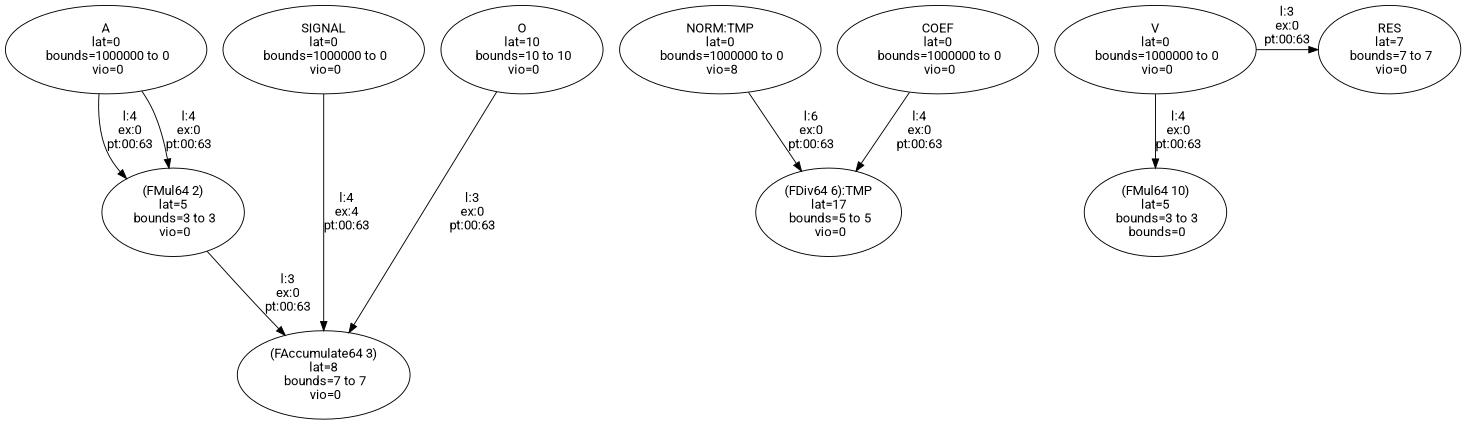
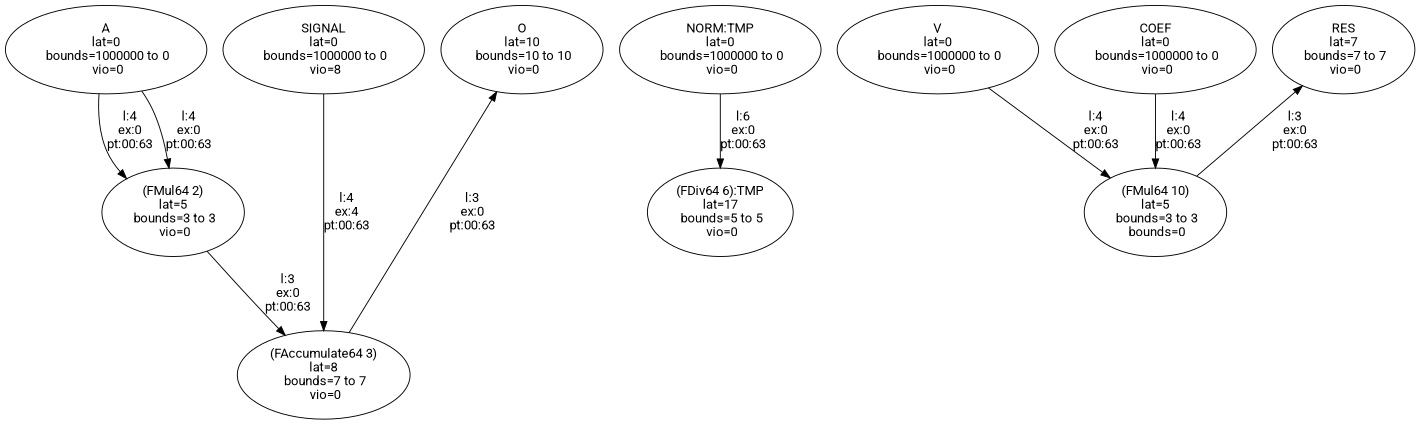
  digraph {
    fontname=Roboto
    newrank=true
    node [color=black fontname=Roboto]
    edge [color=black fontname=Roboto]
    n1 [label="A\n lat=0 \n bounds=1000000 to 0\n vio=0"]
-   n2 [label="SIGNAL\n lat=0 \n bounds=1000000 to 0\n vio=0"]
+   n2 [label="SIGNAL\n lat=0 \n bounds=1000000 to 0\n vio=8"]
    n3 [label="O\n lat=10 \n bounds=10 to 10\n vio=0"]
-   n4 [label="NORM:TMP\n lat=0 \n bounds=1000000 to 0\n vio=8"]
+   n4 [label="NORM:TMP\n lat=0 \n bounds=1000000 to 0\n vio=0"]
    n5 [label="V\n lat=0 \n bounds=1000000 to 0\n vio=0"]
    n6 [label="COEF\n lat=0 \n bounds=1000000 to 0\n vio=0"]
    n7 [label="RES\n lat=7 \n bounds=7 to 7\n vio=0"]
    n8 [label="(FMul64 2)\n lat=5 \n bounds=3 to 3\n vio=0"]
    n9 [label="(FAccumulate64 3)\n lat=8 \n bounds=7 to 7\n vio=0"]
    n10 [label="(FDiv64 6):TMP\n lat=17 \n bounds=5 to 5\n vio=0"]
    n11 [label="(FMul64 10)\n lat=5 \n bounds=3 to 3\n bounds=0"]
    subgraph sub_1 {
      rank=same
      n1
      n2
      n3
      n4
      n5
      n6
      n7
    }
    n1 -> n8 [label="l:4\nex:0\npt:00:63"]
    n1 -> n8 [label="l:4\nex:0\npt:00:63"]
    n2 -> n9 [label="l:4\nex:4\npt:00:63"]
    n4 -> n10 [label="l:6\nex:0\npt:00:63"]
    n5 -> n11 [label="l:4\nex:0\npt:00:63"]
-   n6 -> n10 [label="l:4\nex:0\npt:00:63"]
+   n6 -> n11 [label="l:4\nex:0\npt:00:63"]
    n8 -> n9 [label="l:3\nex:0\npt:00:63"]
-   n3 -> n9 [label="l:3\nex:0\npt:00:63"]
-   n5 -> n7 [label="l:3\nex:0\npt:00:63"]
+   n9 -> n3 [label="l:3\nex:0\npt:00:63"]
+   n11 -> n7 [label="l:3\nex:0\npt:00:63"]
  }
